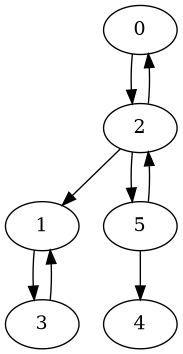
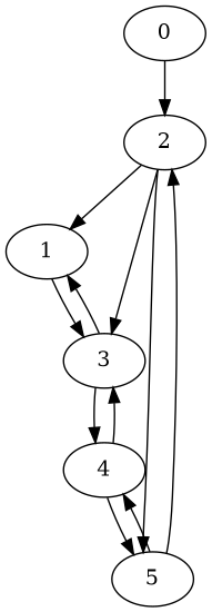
  digraph {
    0
    2
    1
    5
    3
    4
    0 -> 2
-   2 -> 0
+   2 -> 3
    2 -> 1
    2 -> 5
    1 -> 3
    5 -> 2
    5 -> 4
    3 -> 1
+   3 -> 4
+   4 -> 5
+   4 -> 3
  }
